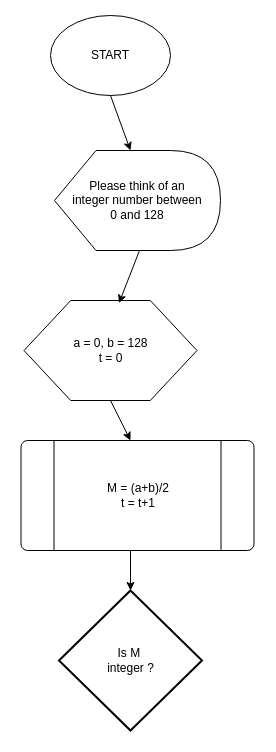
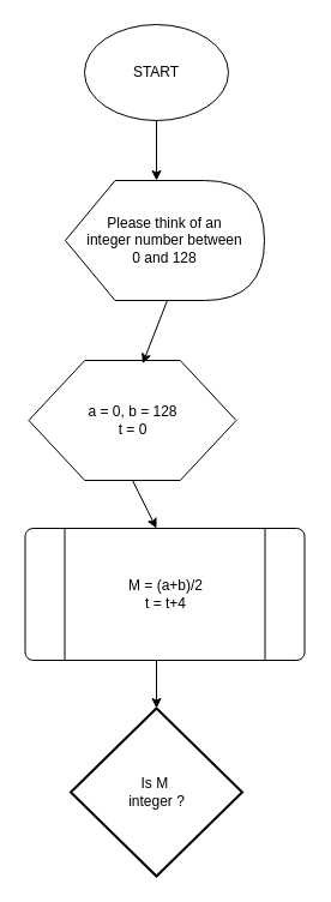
  <mxCell id="0" />
  <mxCell id="1" parent="0" />
- <mxCell id="2" value="START" style="ellipse;whiteSpace=wrap;html=1;" vertex="1" parent="1"><mxGeometry x="50" y="15" width="120" height="80" as="geometry" /></mxCell>
+ <mxCell id="2" value="START" style="ellipse;whiteSpace=wrap;html=1;" vertex="1" parent="1"><mxGeometry x="70" y="20" width="120" height="80" as="geometry" /></mxCell>
  <mxCell id="3" value="" style="endArrow=classic;html=1;exitX=0.5;exitY=1;exitDx=0;exitDy=0;" edge="1" parent="1" source="2"><mxGeometry width="50" height="50" relative="1" as="geometry"><mxPoint x="140" y="300" as="sourcePoint" /><mxPoint x="130" y="150" as="targetPoint" /></mxGeometry></mxCell>
  <mxCell id="4" value="Please think of an &lt;br&gt;integer number between &lt;br&gt;0 and 128" style="shape=display;whiteSpace=wrap;html=1;" vertex="1" parent="1"><mxGeometry x="54" y="150" width="166" height="100" as="geometry" /></mxCell>
  <mxCell id="5" value="a = 0, b = 128&lt;br&gt;t = 0" style="verticalLabelPosition=middle;verticalAlign=middle;html=1;shape=hexagon;perimeter=hexagonPerimeter2;arcSize=6;size=0.27;labelPosition=center;align=center;" vertex="1" parent="1"><mxGeometry x="23.5" y="300" width="173" height="100" as="geometry" /></mxCell>
  <mxCell id="6" value="" style="endArrow=classic;html=1;entryX=0.549;entryY=0.026;entryDx=0;entryDy=0;entryPerimeter=0;" edge="1" parent="1" target="5"><mxGeometry width="50" height="50" relative="1" as="geometry"><mxPoint x="139" y="250" as="sourcePoint" /><mxPoint x="189" y="200" as="targetPoint" /></mxGeometry></mxCell>
- <mxCell id="7" value="M = (a+b)/2&lt;br&gt;t = t+1" style="verticalLabelPosition=middle;verticalAlign=middle;html=1;shape=process;whiteSpace=wrap;rounded=1;size=0.14;arcSize=6;labelPosition=center;align=center;" vertex="1" parent="1"><mxGeometry x="20.5" y="440" width="233" height="110" as="geometry" /></mxCell>
+ <mxCell id="7" value="M = (a+b)/2&lt;br&gt;t = t+4" style="verticalLabelPosition=middle;verticalAlign=middle;html=1;shape=process;whiteSpace=wrap;rounded=1;size=0.14;arcSize=6;labelPosition=center;align=center;" vertex="1" parent="1"><mxGeometry x="20.5" y="440" width="233" height="110" as="geometry" /></mxCell>
  <mxCell id="8" value="Is M&amp;nbsp;&lt;br&gt;integer ?" style="strokeWidth=2;html=1;shape=mxgraph.flowchart.decision;whiteSpace=wrap;" vertex="1" parent="1"><mxGeometry x="58.5" y="590" width="143" height="140" as="geometry" /></mxCell>
  <mxCell id="9" value="" style="endArrow=classic;html=1;entryX=0.5;entryY=0;entryDx=0;entryDy=0;entryPerimeter=0;" edge="1" parent="1" target="8"><mxGeometry width="50" height="50" relative="1" as="geometry"><mxPoint x="130" y="550" as="sourcePoint" /><mxPoint x="240" y="560" as="targetPoint" /></mxGeometry></mxCell>
  <mxCell id="10" value="" style="endArrow=classic;html=1;exitX=0.5;exitY=1;exitDx=0;exitDy=0;" edge="1" parent="1" source="5"><mxGeometry width="50" height="50" relative="1" as="geometry"><mxPoint x="130" y="430" as="sourcePoint" /><mxPoint x="130" y="440" as="targetPoint" /></mxGeometry></mxCell>
